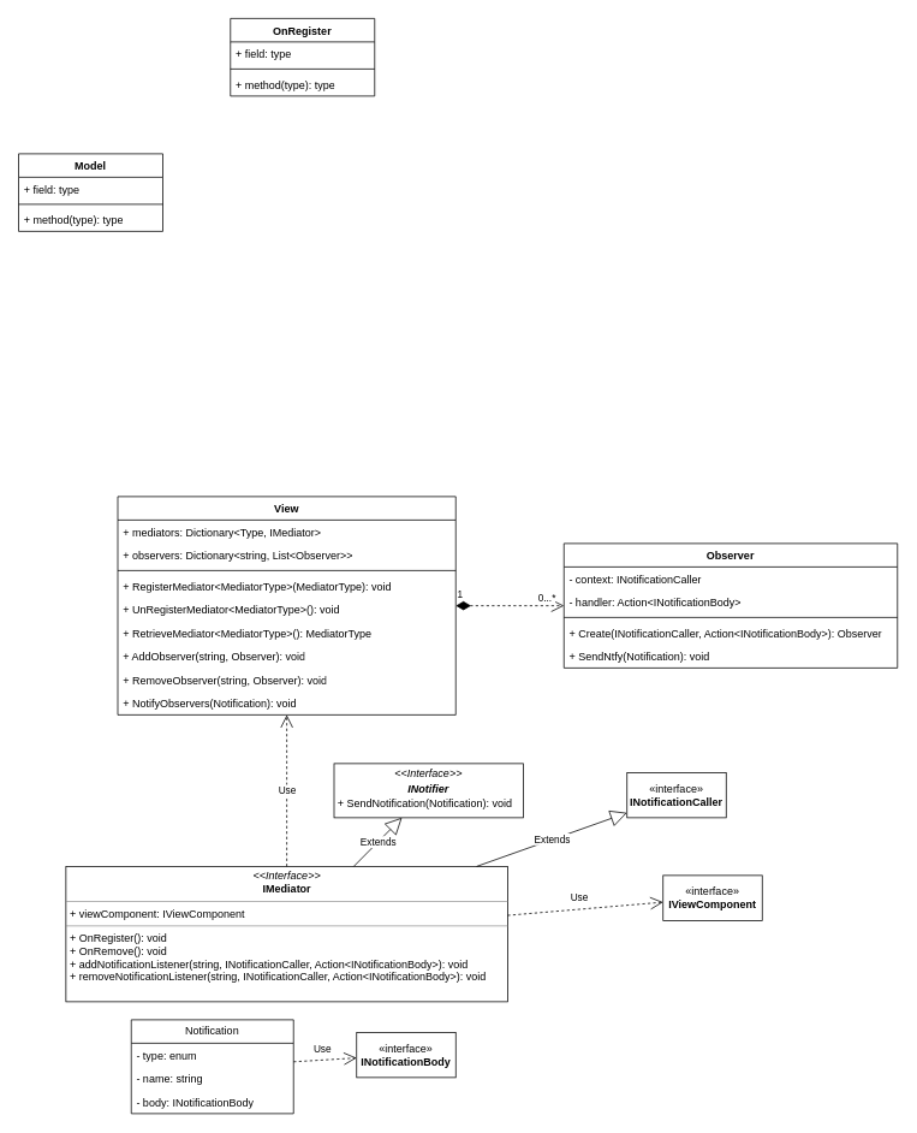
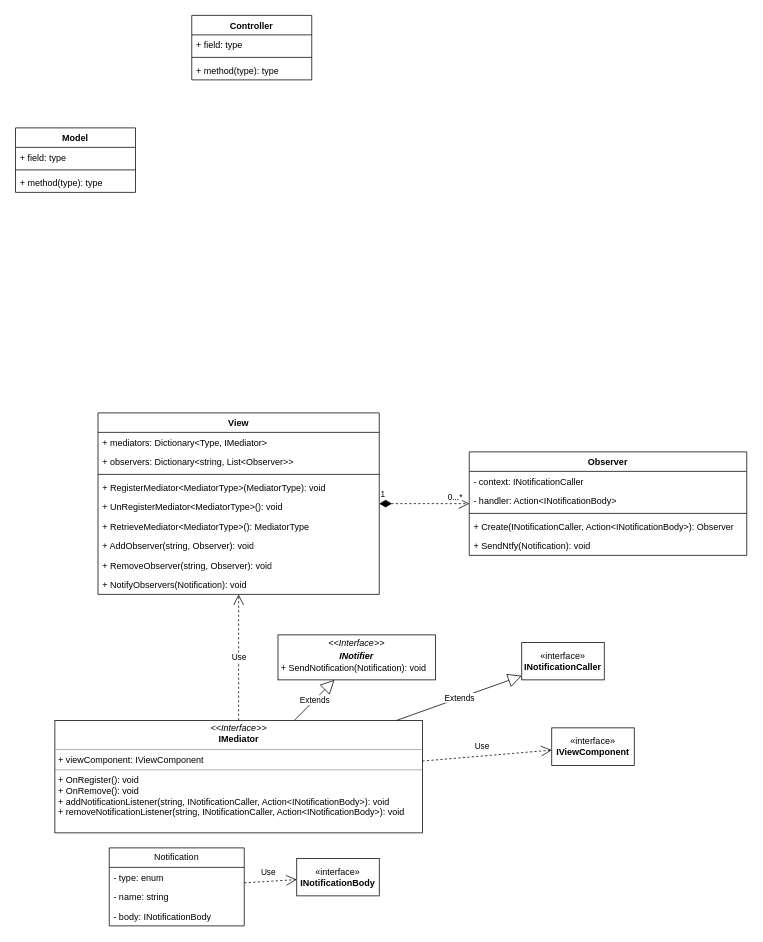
  <mxCell id="0" />
  <mxCell id="1" parent="0" />
  <mxCell id="2" value="Model" style="swimlane;fontStyle=1;align=center;verticalAlign=top;childLayout=stackLayout;horizontal=1;startSize=26;horizontalStack=0;resizeParent=1;resizeParentMax=0;resizeLast=0;collapsible=1;marginBottom=0;whiteSpace=wrap;html=1;" vertex="1" parent="1"><mxGeometry x="20" y="170" width="160" height="86" as="geometry" /></mxCell>
  <mxCell id="3" value="+ field: type" style="text;strokeColor=none;fillColor=none;align=left;verticalAlign=top;spacingLeft=4;spacingRight=4;overflow=hidden;rotatable=0;points=[[0,0.5],[1,0.5]];portConstraint=eastwest;whiteSpace=wrap;html=1;" vertex="1" parent="2"><mxGeometry y="26" width="160" height="26" as="geometry" /></mxCell>
  <mxCell id="4" value="" style="line;strokeWidth=1;fillColor=none;align=left;verticalAlign=middle;spacingTop=-1;spacingLeft=3;spacingRight=3;rotatable=0;labelPosition=right;points=[];portConstraint=eastwest;strokeColor=inherit;" vertex="1" parent="2"><mxGeometry y="52" width="160" height="8" as="geometry" /></mxCell>
  <mxCell id="5" value="+ method(type): type" style="text;strokeColor=none;fillColor=none;align=left;verticalAlign=top;spacingLeft=4;spacingRight=4;overflow=hidden;rotatable=0;points=[[0,0.5],[1,0.5]];portConstraint=eastwest;whiteSpace=wrap;html=1;" vertex="1" parent="2"><mxGeometry y="60" width="160" height="26" as="geometry" /></mxCell>
  <mxCell id="6" value="View" style="swimlane;fontStyle=1;align=center;verticalAlign=top;childLayout=stackLayout;horizontal=1;startSize=26;horizontalStack=0;resizeParent=1;resizeParentMax=0;resizeLast=0;collapsible=1;marginBottom=0;whiteSpace=wrap;html=1;" vertex="1" parent="1"><mxGeometry x="130" y="550" width="375" height="242" as="geometry" /></mxCell>
  <mxCell id="7" value="+ mediators: Dictionary&amp;lt;Type, IMediator&amp;gt;" style="text;strokeColor=none;fillColor=none;align=left;verticalAlign=top;spacingLeft=4;spacingRight=4;overflow=hidden;rotatable=0;points=[[0,0.5],[1,0.5]];portConstraint=eastwest;whiteSpace=wrap;html=1;" vertex="1" parent="6"><mxGeometry y="26" width="375" height="26" as="geometry" /></mxCell>
  <mxCell id="8" value="+ observers: Dictionary&amp;lt;string, List&amp;lt;Observer&amp;gt;&amp;gt;" style="text;strokeColor=none;fillColor=none;align=left;verticalAlign=top;spacingLeft=4;spacingRight=4;overflow=hidden;rotatable=0;points=[[0,0.5],[1,0.5]];portConstraint=eastwest;whiteSpace=wrap;html=1;" vertex="1" parent="6"><mxGeometry y="52" width="375" height="26" as="geometry" /></mxCell>
  <mxCell id="9" value="" style="line;strokeWidth=1;fillColor=none;align=left;verticalAlign=middle;spacingTop=-1;spacingLeft=3;spacingRight=3;rotatable=0;labelPosition=right;points=[];portConstraint=eastwest;strokeColor=inherit;" vertex="1" parent="6"><mxGeometry y="78" width="375" height="8" as="geometry" /></mxCell>
  <mxCell id="10" value="+ RegisterMediator&amp;lt;MediatorType&amp;gt;(MediatorType): void" style="text;strokeColor=none;fillColor=none;align=left;verticalAlign=top;spacingLeft=4;spacingRight=4;overflow=hidden;rotatable=0;points=[[0,0.5],[1,0.5]];portConstraint=eastwest;whiteSpace=wrap;html=1;" vertex="1" parent="6"><mxGeometry y="86" width="375" height="26" as="geometry" /></mxCell>
  <mxCell id="11" value="+ UnRegisterMediator&amp;lt;MediatorType&amp;gt;(): void" style="text;strokeColor=none;fillColor=none;align=left;verticalAlign=top;spacingLeft=4;spacingRight=4;overflow=hidden;rotatable=0;points=[[0,0.5],[1,0.5]];portConstraint=eastwest;whiteSpace=wrap;html=1;" vertex="1" parent="6"><mxGeometry y="112" width="375" height="26" as="geometry" /></mxCell>
  <mxCell id="12" value="+ RetrieveMediator&amp;lt;MediatorType&amp;gt;(): MediatorType" style="text;strokeColor=none;fillColor=none;align=left;verticalAlign=top;spacingLeft=4;spacingRight=4;overflow=hidden;rotatable=0;points=[[0,0.5],[1,0.5]];portConstraint=eastwest;whiteSpace=wrap;html=1;" vertex="1" parent="6"><mxGeometry y="138" width="375" height="26" as="geometry" /></mxCell>
  <mxCell id="13" value="+ AddObserver(string, Observer): void" style="text;strokeColor=none;fillColor=none;align=left;verticalAlign=top;spacingLeft=4;spacingRight=4;overflow=hidden;rotatable=0;points=[[0,0.5],[1,0.5]];portConstraint=eastwest;whiteSpace=wrap;html=1;" vertex="1" parent="6"><mxGeometry y="164" width="375" height="26" as="geometry" /></mxCell>
  <mxCell id="14" value="+ RemoveObserver(string, Observer): void" style="text;strokeColor=none;fillColor=none;align=left;verticalAlign=top;spacingLeft=4;spacingRight=4;overflow=hidden;rotatable=0;points=[[0,0.5],[1,0.5]];portConstraint=eastwest;whiteSpace=wrap;html=1;" vertex="1" parent="6"><mxGeometry y="190" width="375" height="26" as="geometry" /></mxCell>
  <mxCell id="15" value="+ NotifyObservers(Notification): void" style="text;strokeColor=none;fillColor=none;align=left;verticalAlign=top;spacingLeft=4;spacingRight=4;overflow=hidden;rotatable=0;points=[[0,0.5],[1,0.5]];portConstraint=eastwest;whiteSpace=wrap;html=1;" vertex="1" parent="6"><mxGeometry y="216" width="375" height="26" as="geometry" /></mxCell>
- <mxCell id="16" value="OnRegister" style="swimlane;fontStyle=1;align=center;verticalAlign=top;childLayout=stackLayout;horizontal=1;startSize=26;horizontalStack=0;resizeParent=1;resizeParentMax=0;resizeLast=0;collapsible=1;marginBottom=0;whiteSpace=wrap;html=1;" vertex="1" parent="1"><mxGeometry x="255" y="20" width="160" height="86" as="geometry" /></mxCell>
+ <mxCell id="16" value="Controller" style="swimlane;fontStyle=1;align=center;verticalAlign=top;childLayout=stackLayout;horizontal=1;startSize=26;horizontalStack=0;resizeParent=1;resizeParentMax=0;resizeLast=0;collapsible=1;marginBottom=0;whiteSpace=wrap;html=1;" vertex="1" parent="1"><mxGeometry x="255" y="20" width="160" height="86" as="geometry" /></mxCell>
  <mxCell id="17" value="+ field: type" style="text;strokeColor=none;fillColor=none;align=left;verticalAlign=top;spacingLeft=4;spacingRight=4;overflow=hidden;rotatable=0;points=[[0,0.5],[1,0.5]];portConstraint=eastwest;whiteSpace=wrap;html=1;" vertex="1" parent="16"><mxGeometry y="26" width="160" height="26" as="geometry" /></mxCell>
  <mxCell id="18" value="" style="line;strokeWidth=1;fillColor=none;align=left;verticalAlign=middle;spacingTop=-1;spacingLeft=3;spacingRight=3;rotatable=0;labelPosition=right;points=[];portConstraint=eastwest;strokeColor=inherit;" vertex="1" parent="16"><mxGeometry y="52" width="160" height="8" as="geometry" /></mxCell>
  <mxCell id="19" value="+ method(type): type" style="text;strokeColor=none;fillColor=none;align=left;verticalAlign=top;spacingLeft=4;spacingRight=4;overflow=hidden;rotatable=0;points=[[0,0.5],[1,0.5]];portConstraint=eastwest;whiteSpace=wrap;html=1;" vertex="1" parent="16"><mxGeometry y="60" width="160" height="26" as="geometry" /></mxCell>
  <mxCell id="20" value="&lt;p style=&quot;margin:0px;margin-top:4px;text-align:center;&quot;&gt;&lt;i&gt;&amp;lt;&amp;lt;Interface&amp;gt;&amp;gt;&lt;/i&gt;&lt;br&gt;&lt;b&gt;IMediator&lt;/b&gt;&lt;/p&gt;&lt;hr size=&quot;1&quot;&gt;&lt;p style=&quot;margin:0px;margin-left:4px;&quot;&gt;+ viewComponent: IViewComponent&lt;br&gt;&lt;/p&gt;&lt;hr size=&quot;1&quot;&gt;&lt;p style=&quot;margin:0px;margin-left:4px;&quot;&gt;+ OnRegister(): void&lt;/p&gt;&lt;p style=&quot;margin:0px;margin-left:4px;&quot;&gt;+ OnRemove(): void&lt;/p&gt;&lt;p style=&quot;margin:0px;margin-left:4px;&quot;&gt;+ addNotificationListener(string, INotificationCaller, Action&amp;lt;INotificationBody&amp;gt;): void&lt;/p&gt;&lt;p style=&quot;margin:0px;margin-left:4px;&quot;&gt;+ removeNotificationListener(string, INotificationCaller, Action&amp;lt;INotificationBody&amp;gt;): void&lt;br&gt;&lt;/p&gt;" style="verticalAlign=top;align=left;overflow=fill;fontSize=12;fontFamily=Helvetica;html=1;whiteSpace=wrap;" vertex="1" parent="1"><mxGeometry x="72.5" y="960" width="490" height="150" as="geometry" /></mxCell>
  <mxCell id="21" value="«interface»&lt;br&gt;&lt;b&gt;IViewComponent&lt;/b&gt;" style="html=1;whiteSpace=wrap;" vertex="1" parent="1"><mxGeometry x="735" y="970" width="110" height="50" as="geometry" /></mxCell>
  <mxCell id="22" value="Use" style="endArrow=open;endSize=12;dashed=1;html=1;rounded=0;" edge="1" parent="1" source="20" target="21"><mxGeometry x="-0.066" y="12" width="160" relative="1" as="geometry"><mxPoint x="345" y="1070" as="sourcePoint" /><mxPoint x="505" y="1070" as="targetPoint" /><mxPoint as="offset" /></mxGeometry></mxCell>
  <mxCell id="23" value="Notification" style="swimlane;fontStyle=0;childLayout=stackLayout;horizontal=1;startSize=26;fillColor=none;horizontalStack=0;resizeParent=1;resizeParentMax=0;resizeLast=0;collapsible=1;marginBottom=0;whiteSpace=wrap;html=1;" vertex="1" parent="1"><mxGeometry x="145" y="1130" width="180" height="104" as="geometry" /></mxCell>
  <mxCell id="24" value="- type: enum" style="text;strokeColor=none;fillColor=none;align=left;verticalAlign=top;spacingLeft=4;spacingRight=4;overflow=hidden;rotatable=0;points=[[0,0.5],[1,0.5]];portConstraint=eastwest;whiteSpace=wrap;html=1;" vertex="1" parent="23"><mxGeometry y="26" width="180" height="26" as="geometry" /></mxCell>
  <mxCell id="25" value="- name: string" style="text;strokeColor=none;fillColor=none;align=left;verticalAlign=top;spacingLeft=4;spacingRight=4;overflow=hidden;rotatable=0;points=[[0,0.5],[1,0.5]];portConstraint=eastwest;whiteSpace=wrap;html=1;" vertex="1" parent="23"><mxGeometry y="52" width="180" height="26" as="geometry" /></mxCell>
  <mxCell id="26" value="- body: INotificationBody" style="text;strokeColor=none;fillColor=none;align=left;verticalAlign=top;spacingLeft=4;spacingRight=4;overflow=hidden;rotatable=0;points=[[0,0.5],[1,0.5]];portConstraint=eastwest;whiteSpace=wrap;html=1;" vertex="1" parent="23"><mxGeometry y="78" width="180" height="26" as="geometry" /></mxCell>
  <mxCell id="27" value="«interface»&lt;br&gt;&lt;b&gt;INotificationBody&lt;/b&gt;" style="html=1;whiteSpace=wrap;" vertex="1" parent="1"><mxGeometry x="395" y="1144" width="110" height="50" as="geometry" /></mxCell>
  <mxCell id="28" value="Use" style="endArrow=open;endSize=12;dashed=1;html=1;rounded=0;" edge="1" parent="1" source="23" target="27"><mxGeometry x="-0.066" y="12" width="160" relative="1" as="geometry"><mxPoint x="385" y="995" as="sourcePoint" /><mxPoint x="535" y="995" as="targetPoint" /><mxPoint as="offset" /></mxGeometry></mxCell>
  <mxCell id="29" value="«interface»&lt;br&gt;&lt;b&gt;INotificationCaller&lt;/b&gt;" style="html=1;whiteSpace=wrap;" vertex="1" parent="1"><mxGeometry x="695" y="856" width="110" height="50" as="geometry" /></mxCell>
  <mxCell id="30" value="Observer" style="swimlane;fontStyle=1;align=center;verticalAlign=top;childLayout=stackLayout;horizontal=1;startSize=26;horizontalStack=0;resizeParent=1;resizeParentMax=0;resizeLast=0;collapsible=1;marginBottom=0;whiteSpace=wrap;html=1;" vertex="1" parent="1"><mxGeometry x="625" y="602" width="370" height="138" as="geometry" /></mxCell>
  <mxCell id="31" value="- context: INotificationCaller" style="text;strokeColor=none;fillColor=none;align=left;verticalAlign=top;spacingLeft=4;spacingRight=4;overflow=hidden;rotatable=0;points=[[0,0.5],[1,0.5]];portConstraint=eastwest;whiteSpace=wrap;html=1;" vertex="1" parent="30"><mxGeometry y="26" width="370" height="26" as="geometry" /></mxCell>
  <mxCell id="32" value="- handler: Action&amp;lt;INotificationBody&amp;gt;" style="text;strokeColor=none;fillColor=none;align=left;verticalAlign=top;spacingLeft=4;spacingRight=4;overflow=hidden;rotatable=0;points=[[0,0.5],[1,0.5]];portConstraint=eastwest;whiteSpace=wrap;html=1;" vertex="1" parent="30"><mxGeometry y="52" width="370" height="26" as="geometry" /></mxCell>
  <mxCell id="33" value="" style="line;strokeWidth=1;fillColor=none;align=left;verticalAlign=middle;spacingTop=-1;spacingLeft=3;spacingRight=3;rotatable=0;labelPosition=right;points=[];portConstraint=eastwest;strokeColor=inherit;" vertex="1" parent="30"><mxGeometry y="78" width="370" height="8" as="geometry" /></mxCell>
  <mxCell id="34" value="+ Create(INotificationCaller, Action&amp;lt;INotificationBody&amp;gt;): Observer" style="text;strokeColor=none;fillColor=none;align=left;verticalAlign=top;spacingLeft=4;spacingRight=4;overflow=hidden;rotatable=0;points=[[0,0.5],[1,0.5]];portConstraint=eastwest;whiteSpace=wrap;html=1;" vertex="1" parent="30"><mxGeometry y="86" width="370" height="26" as="geometry" /></mxCell>
  <mxCell id="35" value="+ SendNtfy(Notification): void" style="text;strokeColor=none;fillColor=none;align=left;verticalAlign=top;spacingLeft=4;spacingRight=4;overflow=hidden;rotatable=0;points=[[0,0.5],[1,0.5]];portConstraint=eastwest;whiteSpace=wrap;html=1;" vertex="1" parent="30"><mxGeometry y="112" width="370" height="26" as="geometry" /></mxCell>
  <mxCell id="36" value="1" style="endArrow=open;html=1;endSize=12;startArrow=diamondThin;startSize=14;startFill=1;edgeStyle=orthogonalEdgeStyle;align=left;verticalAlign=bottom;rounded=0;dashed=1;" edge="1" parent="1" source="6" target="30"><mxGeometry x="-1" y="3" relative="1" as="geometry"><mxPoint x="515" y="750" as="sourcePoint" /><mxPoint x="675" y="750" as="targetPoint" /></mxGeometry></mxCell>
  <mxCell id="37" value="0...*" style="edgeLabel;html=1;align=center;verticalAlign=middle;resizable=0;points=[];" vertex="1" connectable="0" parent="36"><mxGeometry x="0.84" y="-1" relative="1" as="geometry"><mxPoint x="-10" y="-10" as="offset" /></mxGeometry></mxCell>
  <mxCell id="38" value="Extends" style="endArrow=block;endSize=16;endFill=0;html=1;rounded=0;" edge="1" parent="1" source="20" target="29"><mxGeometry width="160" relative="1" as="geometry"><mxPoint x="605" y="1110" as="sourcePoint" /><mxPoint x="765" y="1110" as="targetPoint" /></mxGeometry></mxCell>
  <mxCell id="39" value="&lt;p style=&quot;margin:0px;margin-top:4px;text-align:center;&quot;&gt;&lt;i&gt;&amp;lt;&amp;lt;Interface&amp;gt;&amp;gt;&lt;/i&gt;&lt;br&gt;&lt;/p&gt;&lt;p style=&quot;margin:0px;margin-top:4px;text-align:center;&quot;&gt;&lt;i&gt;&lt;b&gt;INotifier&lt;/b&gt;&lt;/i&gt;&lt;/p&gt;&lt;p style=&quot;margin:0px;margin-left:4px;&quot;&gt;+ SendNotification(Notification): void&lt;/p&gt;" style="verticalAlign=top;align=left;overflow=fill;fontSize=12;fontFamily=Helvetica;html=1;whiteSpace=wrap;" vertex="1" parent="1"><mxGeometry x="370" y="846" width="210" height="60" as="geometry" /></mxCell>
  <mxCell id="40" value="Extends" style="endArrow=block;endSize=16;endFill=0;html=1;rounded=0;" edge="1" parent="1" source="20" target="39"><mxGeometry width="160" relative="1" as="geometry"><mxPoint x="385" y="500" as="sourcePoint" /><mxPoint x="545" y="500" as="targetPoint" /></mxGeometry></mxCell>
  <mxCell id="41" value="Use" style="endArrow=open;endSize=12;dashed=1;html=1;rounded=0;" edge="1" parent="1" source="20" target="6"><mxGeometry width="160" relative="1" as="geometry"><mxPoint x="315" y="860" as="sourcePoint" /><mxPoint x="475" y="860" as="targetPoint" /></mxGeometry></mxCell>
